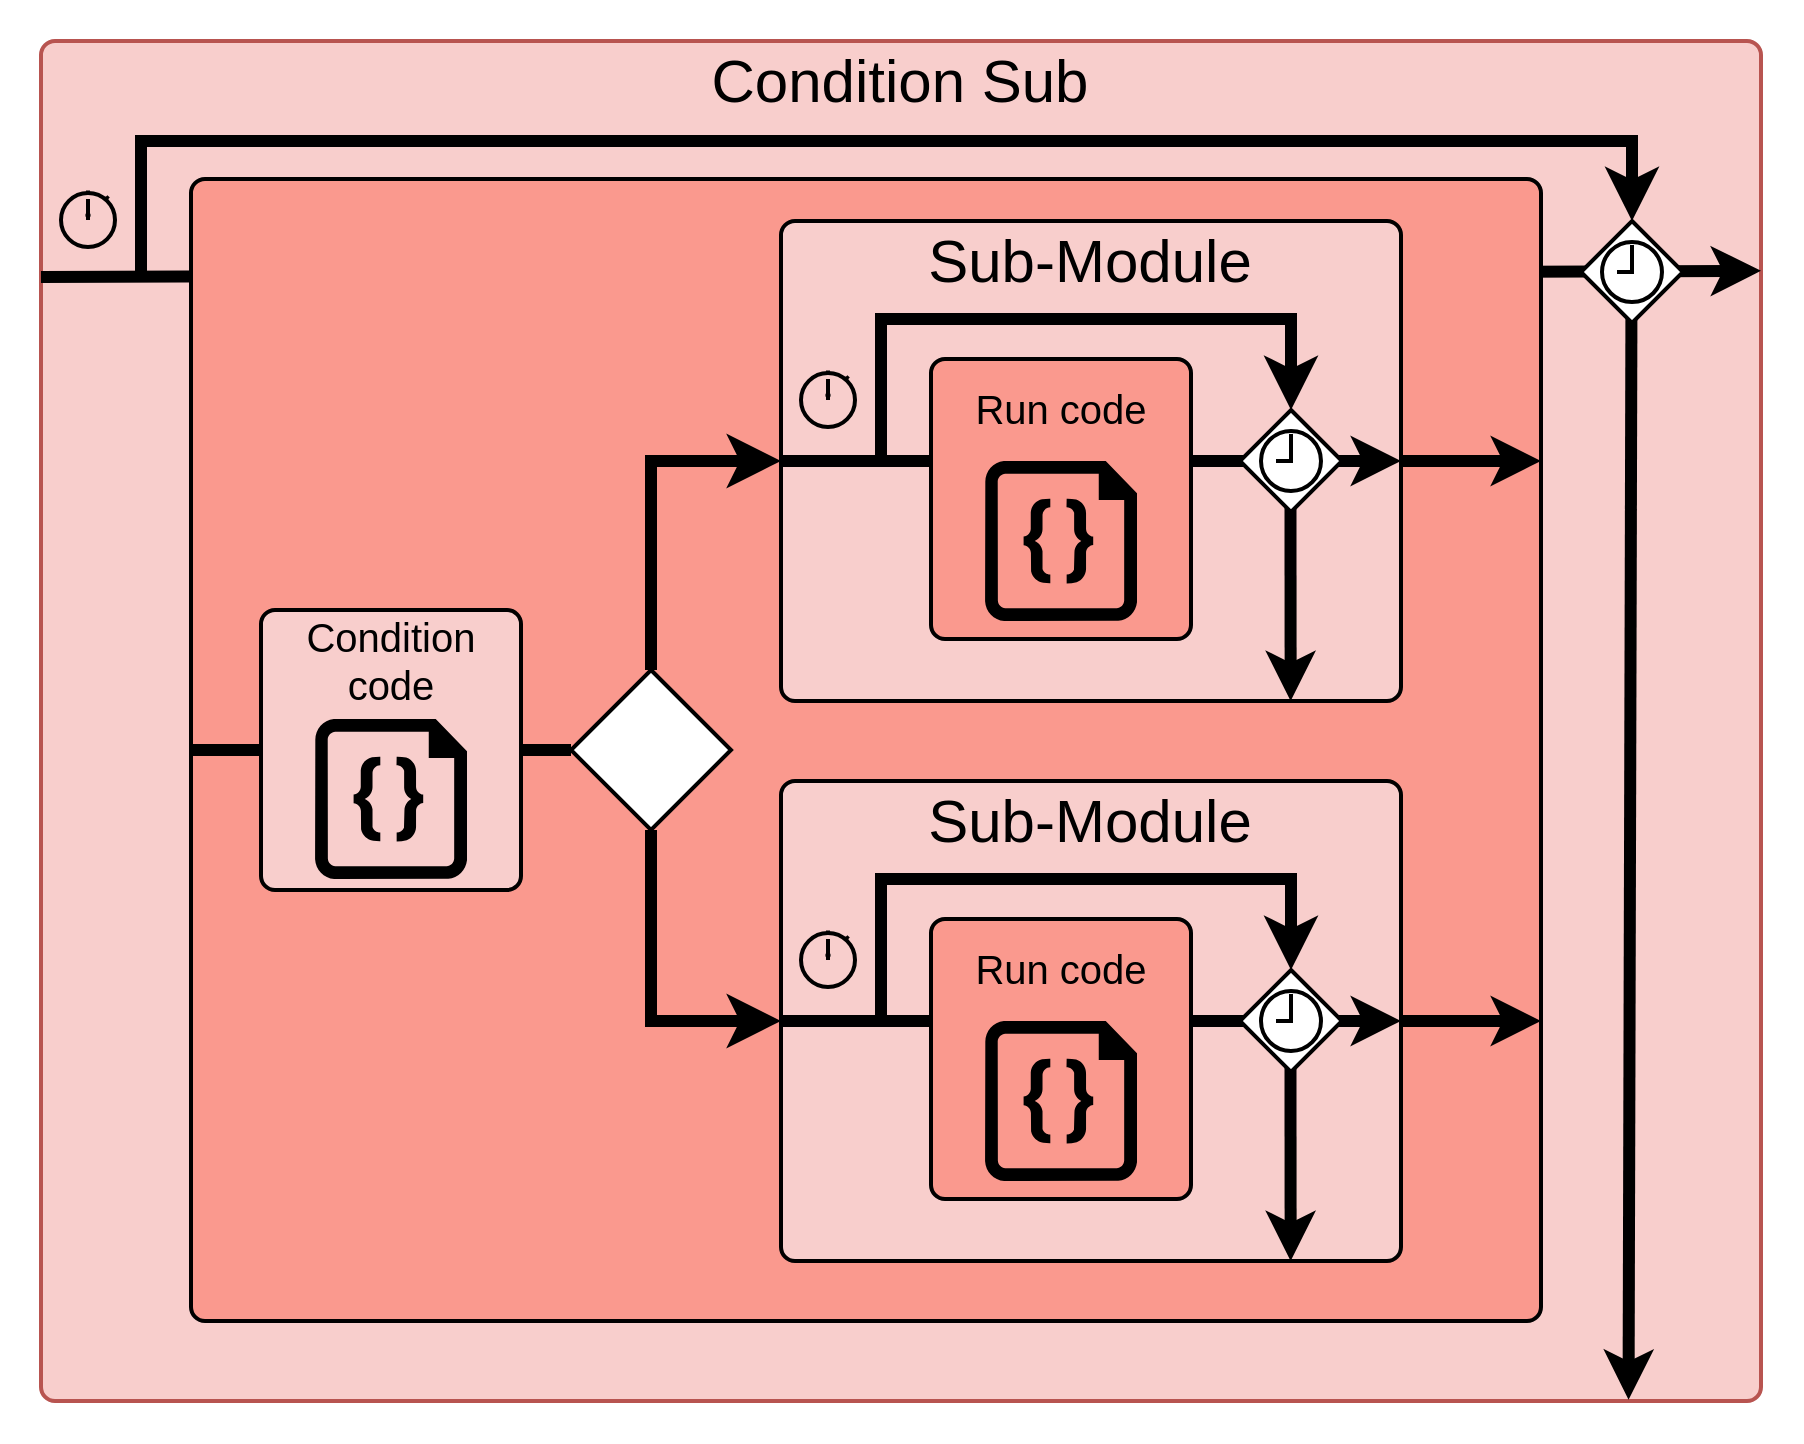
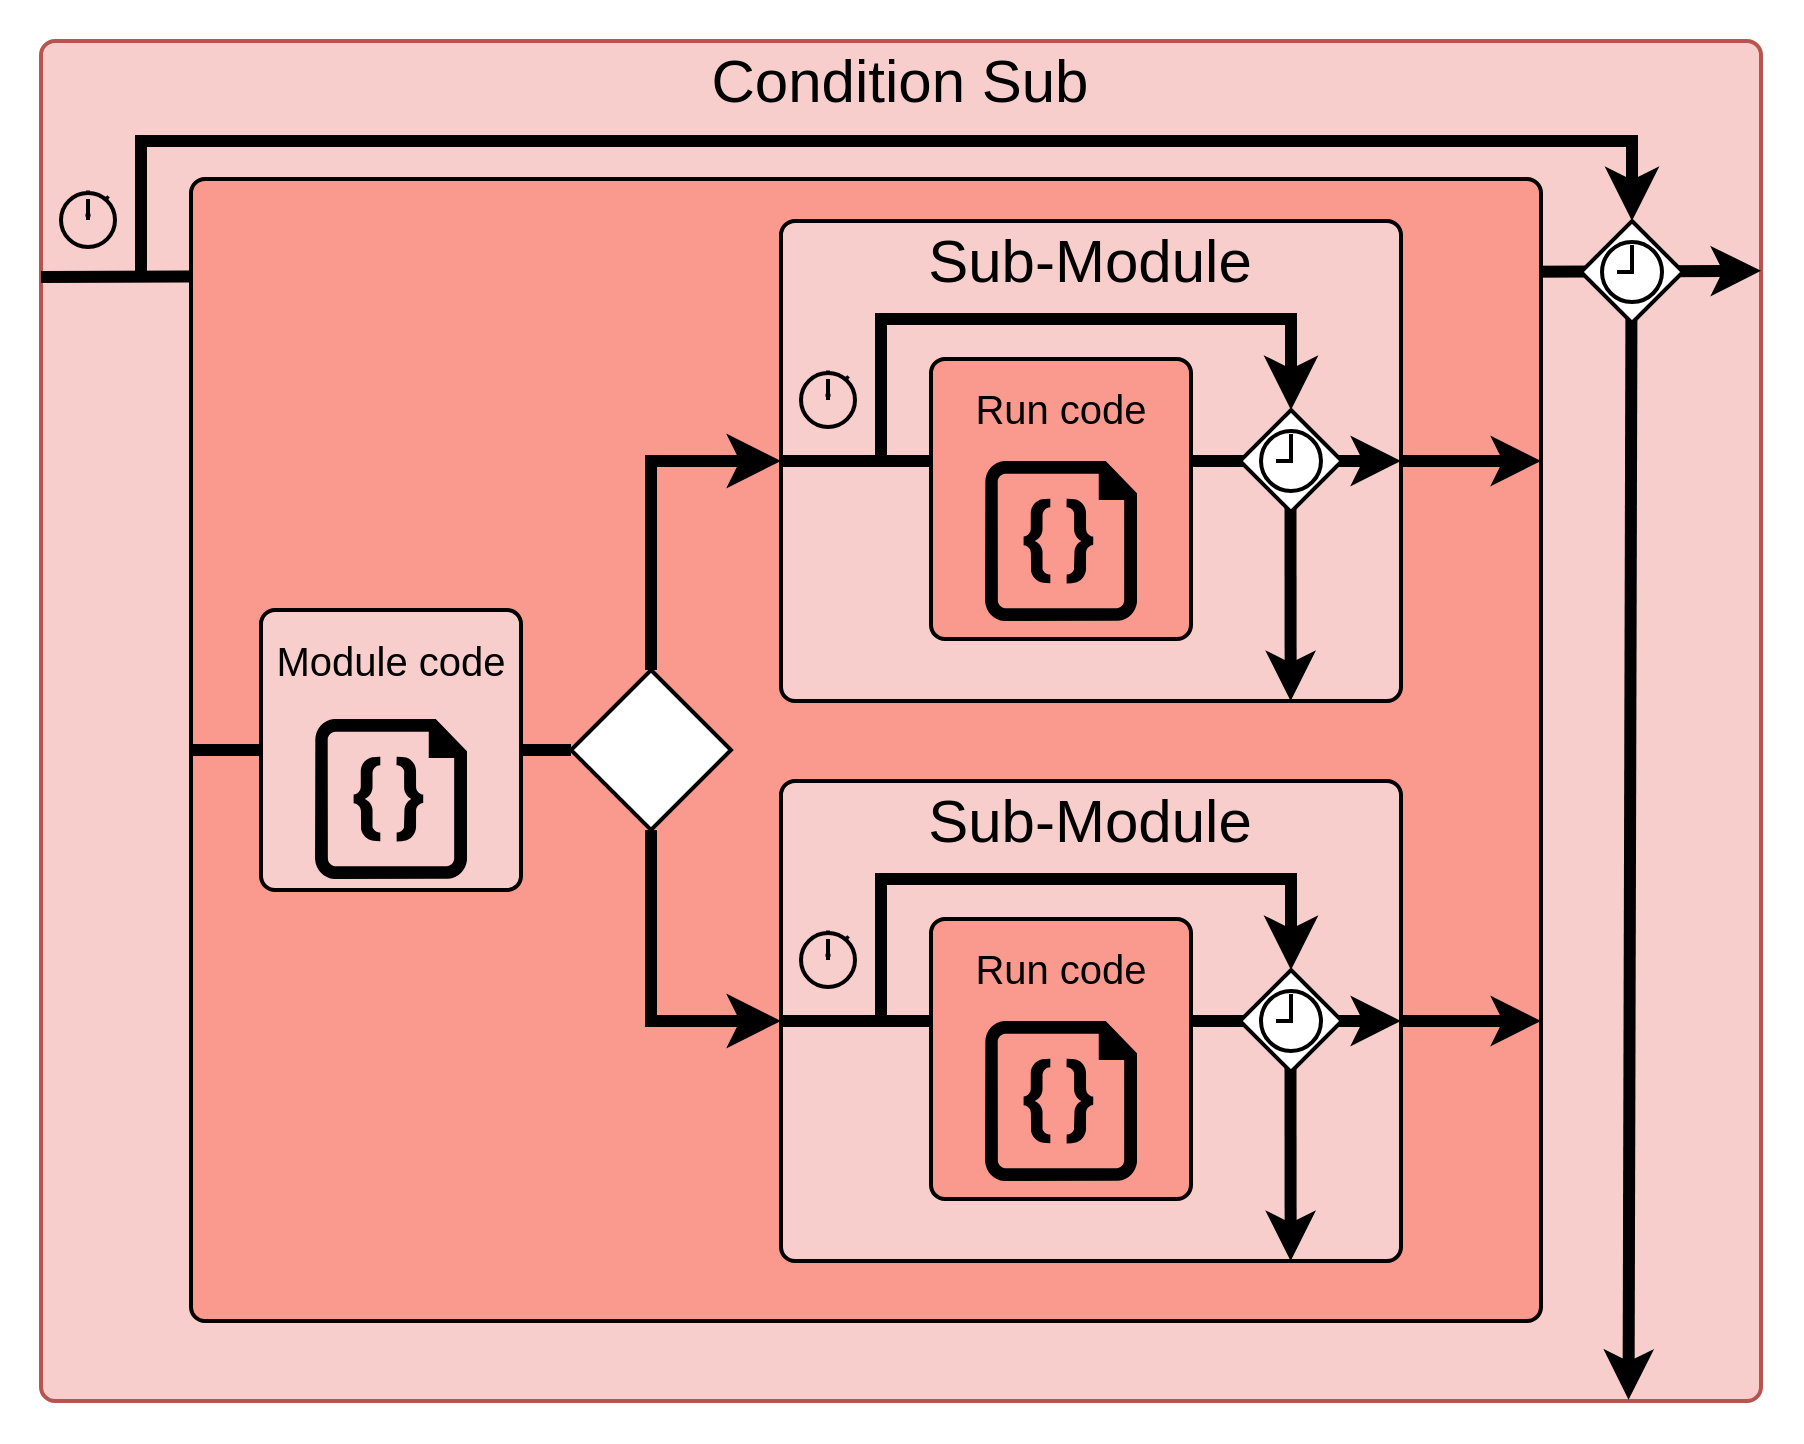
  <mxCell id="0" />
  <mxCell id="1" parent="0" />
  <mxCell id="2" value="" style="group;fontColor=#000000;" parent="1" vertex="1" connectable="0"><mxGeometry x="20" y="20" width="860" height="680" as="geometry" /></mxCell>
  <mxCell id="3" value="" style="rounded=1;whiteSpace=wrap;html=1;absoluteArcSize=1;arcSize=14;strokeWidth=2;fillColor=#f8cecc;fontColor=#000000;strokeColor=#B85450;" parent="2" vertex="1"><mxGeometry width="860" height="680" as="geometry" /></mxCell>
  <mxCell id="4" value="&lt;font&gt;&lt;span style=&quot;font-size: 30px;&quot;&gt;Condition Sub&lt;/span&gt;&lt;/font&gt;" style="text;html=1;align=center;verticalAlign=middle;whiteSpace=wrap;rounded=0;fontColor=#000000;" parent="2" vertex="1"><mxGeometry width="860" height="39" as="geometry" /></mxCell>
  <mxCell id="5" value="" style="html=1;verticalLabelPosition=bottom;align=center;labelBackgroundColor=#ffffff;verticalAlign=top;strokeWidth=2;strokeColor=#000000;shadow=0;dashed=0;shape=mxgraph.ios7.icons.stopwatch;fillColor=none;fontColor=#000000;" parent="2" vertex="1"><mxGeometry x="10" y="74.79" width="27" height="28.2" as="geometry" /></mxCell>
  <mxCell id="6" value="" style="endArrow=classic;html=1;exitX=0;exitY=0.5;exitDx=0;exitDy=0;entryX=1;entryY=0.169;entryDx=0;entryDy=0;strokeWidth=6;endFill=1;entryPerimeter=0;strokeColor=#000000;fontColor=#000000;" parent="2" target="3" edge="1"><mxGeometry width="50" height="50" relative="1" as="geometry"><mxPoint y="117.99" as="sourcePoint" /><mxPoint x="310" y="117.99" as="targetPoint" /></mxGeometry></mxCell>
  <mxCell id="7" value="" style="rounded=1;whiteSpace=wrap;html=1;absoluteArcSize=1;arcSize=14;strokeWidth=2;fillColor=#fa998e;fontColor=#000000;strokeColor=#000000;" parent="2" vertex="1"><mxGeometry x="75" y="68.99" width="675" height="571.01" as="geometry" /></mxCell>
  <mxCell id="8" value="" style="endArrow=classic;html=1;strokeWidth=6;entryX=0.923;entryY=0.999;entryDx=0;entryDy=0;entryPerimeter=0;exitX=0.491;exitY=1;exitDx=0;exitDy=0;exitPerimeter=0;strokeColor=#000000;fontColor=#000000;" parent="2" source="12" target="3" edge="1"><mxGeometry width="50" height="50" relative="1" as="geometry"><mxPoint x="240" y="210" as="sourcePoint" /><mxPoint x="290" y="160" as="targetPoint" /></mxGeometry></mxCell>
  <mxCell id="9" value="" style="edgeStyle=segmentEdgeStyle;endArrow=classic;html=1;curved=0;rounded=0;endSize=8;startSize=8;strokeWidth=6;entryX=0.5;entryY=0;entryDx=0;entryDy=0;strokeColor=#000000;fontColor=#000000;" parent="2" target="11" edge="1"><mxGeometry width="50" height="50" relative="1" as="geometry"><mxPoint x="50" y="118.99" as="sourcePoint" /><mxPoint x="120" y="38.99" as="targetPoint" /><Array as="points"><mxPoint x="50" y="50" /><mxPoint x="796" y="50" /><mxPoint x="796" y="90" /></Array></mxGeometry></mxCell>
  <mxCell id="10" value="" style="group;fontColor=#000000;" parent="2" vertex="1" connectable="0"><mxGeometry x="770" y="90" width="51" height="51" as="geometry" /></mxCell>
  <mxCell id="11" value="" style="rhombus;whiteSpace=wrap;html=1;strokeColor=#000000;fillColor=#FFFFFF;strokeWidth=2;fontColor=#000000;" parent="10" vertex="1"><mxGeometry width="51" height="51" as="geometry" /></mxCell>
  <mxCell id="12" value="" style="html=1;verticalLabelPosition=bottom;align=center;labelBackgroundColor=#ffffff;verticalAlign=top;strokeWidth=2;strokeColor=#000000;shadow=0;dashed=0;shape=mxgraph.ios7.icons.clock;fillColor=none;fontColor=#000000;" parent="10" vertex="1"><mxGeometry x="10.5" y="10.5" width="30" height="30" as="geometry" /></mxCell>
  <mxCell id="13" value="" style="rhombus;whiteSpace=wrap;html=1;strokeColor=#000000;strokeWidth=2;fontSize=20;fillColor=#FFFFFF;fontColor=#000000;" parent="2" vertex="1"><mxGeometry x="265" y="314.49" width="80" height="80" as="geometry" /></mxCell>
  <mxCell id="14" value="" style="endArrow=none;html=1;strokeWidth=6;fontSize=20;exitX=0;exitY=0.5;exitDx=0;exitDy=0;startArrow=none;strokeColor=#000000;fontColor=#000000;" parent="2" source="46" target="13" edge="1"><mxGeometry width="50" height="50" relative="1" as="geometry"><mxPoint x="180" y="160" as="sourcePoint" /><mxPoint x="230" y="110" as="targetPoint" /></mxGeometry></mxCell>
  <mxCell id="15" value="" style="edgeStyle=segmentEdgeStyle;endArrow=classic;html=1;curved=0;rounded=0;endSize=8;startSize=8;strokeWidth=6;fontSize=20;exitX=0.5;exitY=0;exitDx=0;exitDy=0;entryX=0;entryY=0.5;entryDx=0;entryDy=0;strokeColor=#000000;fontColor=#000000;" parent="2" source="13" target="20" edge="1"><mxGeometry width="50" height="50" relative="1" as="geometry"><mxPoint x="290" y="210" as="sourcePoint" /><mxPoint x="370" y="210" as="targetPoint" /><Array as="points"><mxPoint x="305" y="210" /></Array></mxGeometry></mxCell>
  <mxCell id="16" value="" style="edgeStyle=segmentEdgeStyle;endArrow=classic;html=1;curved=0;rounded=0;endSize=8;startSize=8;strokeWidth=6;fontSize=20;exitX=0.5;exitY=1;exitDx=0;exitDy=0;entryX=0;entryY=0.5;entryDx=0;entryDy=0;strokeColor=#000000;fontColor=#000000;" parent="2" source="13" target="33" edge="1"><mxGeometry width="50" height="50" relative="1" as="geometry"><mxPoint x="270" y="540" as="sourcePoint" /><mxPoint x="370" y="494.495" as="targetPoint" /><Array as="points"><mxPoint x="305" y="490" /></Array></mxGeometry></mxCell>
  <mxCell id="17" value="" style="endArrow=classic;html=1;strokeWidth=6;fontSize=20;exitX=1;exitY=0.5;exitDx=0;exitDy=0;strokeColor=#000000;fontColor=#000000;" parent="2" source="20" edge="1"><mxGeometry width="50" height="50" relative="1" as="geometry"><mxPoint x="680.0" y="214.495" as="sourcePoint" /><mxPoint x="750" y="210" as="targetPoint" /></mxGeometry></mxCell>
  <mxCell id="18" value="" style="endArrow=classic;html=1;strokeWidth=6;fontSize=20;exitX=1;exitY=0.5;exitDx=0;exitDy=0;strokeColor=#000000;fontColor=#000000;" parent="2" source="33" edge="1"><mxGeometry width="50" height="50" relative="1" as="geometry"><mxPoint x="680.0" y="494.031" as="sourcePoint" /><mxPoint x="750" y="490" as="targetPoint" /></mxGeometry></mxCell>
  <mxCell id="19" value="" style="group;fontColor=#000000;" parent="2" vertex="1" connectable="0"><mxGeometry x="370" y="90" width="310" height="240" as="geometry" /></mxCell>
  <mxCell id="20" value="" style="rounded=1;whiteSpace=wrap;html=1;absoluteArcSize=1;arcSize=14;strokeWidth=2;fillColor=#f8cecc;fontColor=#000000;strokeColor=#000000;" parent="19" vertex="1"><mxGeometry width="310" height="240" as="geometry" /></mxCell>
  <mxCell id="21" value="&lt;font&gt;&lt;span style=&quot;font-size: 30px;&quot;&gt;Sub-Module&lt;/span&gt;&lt;/font&gt;" style="text;html=1;align=center;verticalAlign=middle;whiteSpace=wrap;rounded=0;fontColor=#000000;" parent="19" vertex="1"><mxGeometry width="310" height="39" as="geometry" /></mxCell>
  <mxCell id="22" value="" style="html=1;verticalLabelPosition=bottom;align=center;labelBackgroundColor=#ffffff;verticalAlign=top;strokeWidth=2;strokeColor=#000000;shadow=0;dashed=0;shape=mxgraph.ios7.icons.stopwatch;fillColor=none;fontColor=#000000;" parent="19" vertex="1"><mxGeometry x="10" y="74.79" width="27" height="28.2" as="geometry" /></mxCell>
  <mxCell id="23" value="" style="endArrow=classic;html=1;exitX=0;exitY=0.5;exitDx=0;exitDy=0;entryX=1;entryY=0.5;entryDx=0;entryDy=0;strokeWidth=6;endFill=1;strokeColor=#000000;fontColor=#000000;" parent="19" source="20" target="20" edge="1"><mxGeometry width="50" height="50" relative="1" as="geometry"><mxPoint y="117.99" as="sourcePoint" /><mxPoint x="310" y="117.99" as="targetPoint" /></mxGeometry></mxCell>
  <mxCell id="24" value="" style="rounded=1;whiteSpace=wrap;html=1;absoluteArcSize=1;arcSize=14;strokeWidth=2;fillColor=#fa998e;fontColor=#000000;strokeColor=#000000;" parent="19" vertex="1"><mxGeometry x="75" y="68.99" width="130" height="140" as="geometry" /></mxCell>
  <mxCell id="25" value="" style="endArrow=classic;html=1;strokeWidth=6;entryX=0.822;entryY=1;entryDx=0;entryDy=0;entryPerimeter=0;exitX=0.491;exitY=1;exitDx=0;exitDy=0;exitPerimeter=0;strokeColor=#000000;fontColor=#000000;" parent="19" source="29" target="20" edge="1"><mxGeometry width="50" height="50" relative="1" as="geometry"><mxPoint x="240" y="210" as="sourcePoint" /><mxPoint x="290" y="160" as="targetPoint" /></mxGeometry></mxCell>
  <mxCell id="26" value="" style="edgeStyle=segmentEdgeStyle;endArrow=classic;html=1;curved=0;rounded=0;endSize=8;startSize=8;strokeWidth=6;entryX=0.5;entryY=0;entryDx=0;entryDy=0;strokeColor=#000000;fontColor=#000000;" parent="19" target="28" edge="1"><mxGeometry width="50" height="50" relative="1" as="geometry"><mxPoint x="50" y="118.99" as="sourcePoint" /><mxPoint x="120" y="38.99" as="targetPoint" /><Array as="points"><mxPoint x="50" y="48.99" /><mxPoint x="255" y="48.99" /></Array></mxGeometry></mxCell>
  <mxCell id="27" value="" style="group;fontColor=#000000;" parent="19" vertex="1" connectable="0"><mxGeometry x="229.5" y="94.49" width="51" height="51" as="geometry" /></mxCell>
  <mxCell id="28" value="" style="rhombus;whiteSpace=wrap;html=1;strokeColor=#000000;fillColor=#FFFFFF;strokeWidth=2;fontColor=#000000;" parent="27" vertex="1"><mxGeometry width="51" height="51" as="geometry" /></mxCell>
  <mxCell id="29" value="" style="html=1;verticalLabelPosition=bottom;align=center;labelBackgroundColor=#ffffff;verticalAlign=top;strokeWidth=2;strokeColor=#000000;shadow=0;dashed=0;shape=mxgraph.ios7.icons.clock;fillColor=none;fontColor=#000000;" parent="27" vertex="1"><mxGeometry x="10.5" y="10.5" width="30" height="30" as="geometry" /></mxCell>
  <mxCell id="30" value="" style="verticalLabelPosition=bottom;html=1;verticalAlign=top;align=center;strokeColor=none;fillColor=#000000;shape=mxgraph.azure.code_file;pointerEvents=1;strokeWidth=2;fontColor=#000000;" parent="19" vertex="1"><mxGeometry x="102" y="120" width="76" height="80" as="geometry" /></mxCell>
  <mxCell id="31" value="&lt;font style=&quot;font-size: 20px;&quot;&gt;Run code&lt;/font&gt;" style="text;html=1;align=center;verticalAlign=middle;whiteSpace=wrap;rounded=0;fontColor=#000000;" parent="19" vertex="1"><mxGeometry x="77.5" y="74.79" width="125" height="39" as="geometry" /></mxCell>
  <mxCell id="32" value="" style="group;fontColor=#000000;" parent="2" vertex="1" connectable="0"><mxGeometry x="370" y="370" width="310" height="240" as="geometry" /></mxCell>
  <mxCell id="33" value="" style="rounded=1;whiteSpace=wrap;html=1;absoluteArcSize=1;arcSize=14;strokeWidth=2;fillColor=#f8cecc;fontColor=#000000;strokeColor=#000000;" parent="32" vertex="1"><mxGeometry width="310" height="240" as="geometry" /></mxCell>
  <mxCell id="34" value="&lt;font&gt;&lt;span style=&quot;font-size: 30px;&quot;&gt;Sub-Module&lt;/span&gt;&lt;/font&gt;" style="text;html=1;align=center;verticalAlign=middle;whiteSpace=wrap;rounded=0;fontColor=#000000;" parent="32" vertex="1"><mxGeometry width="310" height="39" as="geometry" /></mxCell>
  <mxCell id="35" value="" style="html=1;verticalLabelPosition=bottom;align=center;labelBackgroundColor=#ffffff;verticalAlign=top;strokeWidth=2;strokeColor=#000000;shadow=0;dashed=0;shape=mxgraph.ios7.icons.stopwatch;fillColor=none;fontColor=#000000;" parent="32" vertex="1"><mxGeometry x="10" y="74.79" width="27" height="28.2" as="geometry" /></mxCell>
  <mxCell id="36" value="" style="endArrow=classic;html=1;exitX=0;exitY=0.5;exitDx=0;exitDy=0;entryX=1;entryY=0.5;entryDx=0;entryDy=0;strokeWidth=6;endFill=1;strokeColor=#000000;fontColor=#000000;" parent="32" source="33" target="33" edge="1"><mxGeometry width="50" height="50" relative="1" as="geometry"><mxPoint y="117.99" as="sourcePoint" /><mxPoint x="310" y="117.99" as="targetPoint" /></mxGeometry></mxCell>
  <mxCell id="37" value="" style="rounded=1;whiteSpace=wrap;html=1;absoluteArcSize=1;arcSize=14;strokeWidth=2;fillColor=#fa998e;fontColor=#000000;strokeColor=#000000;" parent="32" vertex="1"><mxGeometry x="75" y="68.99" width="130" height="140" as="geometry" /></mxCell>
  <mxCell id="38" value="" style="endArrow=classic;html=1;strokeWidth=6;entryX=0.822;entryY=1;entryDx=0;entryDy=0;entryPerimeter=0;exitX=0.491;exitY=1;exitDx=0;exitDy=0;exitPerimeter=0;strokeColor=#000000;fontColor=#000000;" parent="32" source="42" target="33" edge="1"><mxGeometry width="50" height="50" relative="1" as="geometry"><mxPoint x="240" y="210" as="sourcePoint" /><mxPoint x="290" y="160" as="targetPoint" /></mxGeometry></mxCell>
  <mxCell id="39" value="" style="edgeStyle=segmentEdgeStyle;endArrow=classic;html=1;curved=0;rounded=0;endSize=8;startSize=8;strokeWidth=6;entryX=0.5;entryY=0;entryDx=0;entryDy=0;strokeColor=#000000;fontColor=#000000;" parent="32" target="41" edge="1"><mxGeometry width="50" height="50" relative="1" as="geometry"><mxPoint x="50" y="118.99" as="sourcePoint" /><mxPoint x="120" y="38.99" as="targetPoint" /><Array as="points"><mxPoint x="50" y="48.99" /><mxPoint x="255" y="48.99" /></Array></mxGeometry></mxCell>
  <mxCell id="40" value="" style="group;fontColor=#000000;" parent="32" vertex="1" connectable="0"><mxGeometry x="229.5" y="94.49" width="51" height="51" as="geometry" /></mxCell>
  <mxCell id="41" value="" style="rhombus;whiteSpace=wrap;html=1;strokeColor=#000000;fillColor=#FFFFFF;strokeWidth=2;fontColor=#000000;" parent="40" vertex="1"><mxGeometry width="51" height="51" as="geometry" /></mxCell>
  <mxCell id="42" value="" style="html=1;verticalLabelPosition=bottom;align=center;labelBackgroundColor=#ffffff;verticalAlign=top;strokeWidth=2;strokeColor=#000000;shadow=0;dashed=0;shape=mxgraph.ios7.icons.clock;fillColor=none;fontColor=#000000;" parent="40" vertex="1"><mxGeometry x="10.5" y="10.5" width="30" height="30" as="geometry" /></mxCell>
  <mxCell id="43" value="" style="verticalLabelPosition=bottom;html=1;verticalAlign=top;align=center;strokeColor=none;fillColor=#000000;shape=mxgraph.azure.code_file;pointerEvents=1;strokeWidth=2;fontColor=#000000;" parent="32" vertex="1"><mxGeometry x="102" y="120" width="76" height="80" as="geometry" /></mxCell>
  <mxCell id="44" value="&lt;font style=&quot;font-size: 20px;&quot;&gt;Run code&lt;/font&gt;" style="text;html=1;align=center;verticalAlign=middle;whiteSpace=wrap;rounded=0;fontColor=#000000;" parent="32" vertex="1"><mxGeometry x="77.5" y="74.79" width="125" height="39" as="geometry" /></mxCell>
  <mxCell id="45" value="" style="endArrow=none;html=1;strokeWidth=6;fontSize=20;exitX=0;exitY=0.5;exitDx=0;exitDy=0;strokeColor=#000000;fontColor=#000000;" parent="2" source="7" target="46" edge="1"><mxGeometry width="50" height="50" relative="1" as="geometry"><mxPoint x="75" y="354.495" as="sourcePoint" /><mxPoint x="265.001" y="354.491" as="targetPoint" /></mxGeometry></mxCell>
  <mxCell id="46" value="" style="rounded=1;whiteSpace=wrap;html=1;absoluteArcSize=1;arcSize=14;strokeWidth=2;fillColor=#f8cecc;fontColor=#000000;strokeColor=#000000;" parent="2" vertex="1"><mxGeometry x="110" y="284.49" width="130" height="140" as="geometry" /></mxCell>
  <mxCell id="47" value="" style="verticalLabelPosition=bottom;html=1;verticalAlign=top;align=center;strokeColor=none;fillColor=#000000;shape=mxgraph.azure.code_file;pointerEvents=1;strokeWidth=2;fontColor=#000000;" parent="2" vertex="1"><mxGeometry x="137" y="339" width="76" height="80" as="geometry" /></mxCell>
- <mxCell id="48" value="&lt;font style=&quot;font-size: 20px;&quot;&gt;Condition code&lt;/font&gt;" style="text;html=1;align=center;verticalAlign=middle;whiteSpace=wrap;rounded=0;fontColor=#000000;" parent="2" vertex="1"><mxGeometry x="112.5" y="290" width="125" height="39" as="geometry" /></mxCell>
+ <mxCell id="48" value="&lt;font style=&quot;font-size: 20px;&quot;&gt;Module code&lt;/font&gt;" style="text;html=1;align=center;verticalAlign=middle;whiteSpace=wrap;rounded=0;fontColor=#000000;" parent="2" vertex="1"><mxGeometry x="112.5" y="290" width="125" height="39" as="geometry" /></mxCell>
